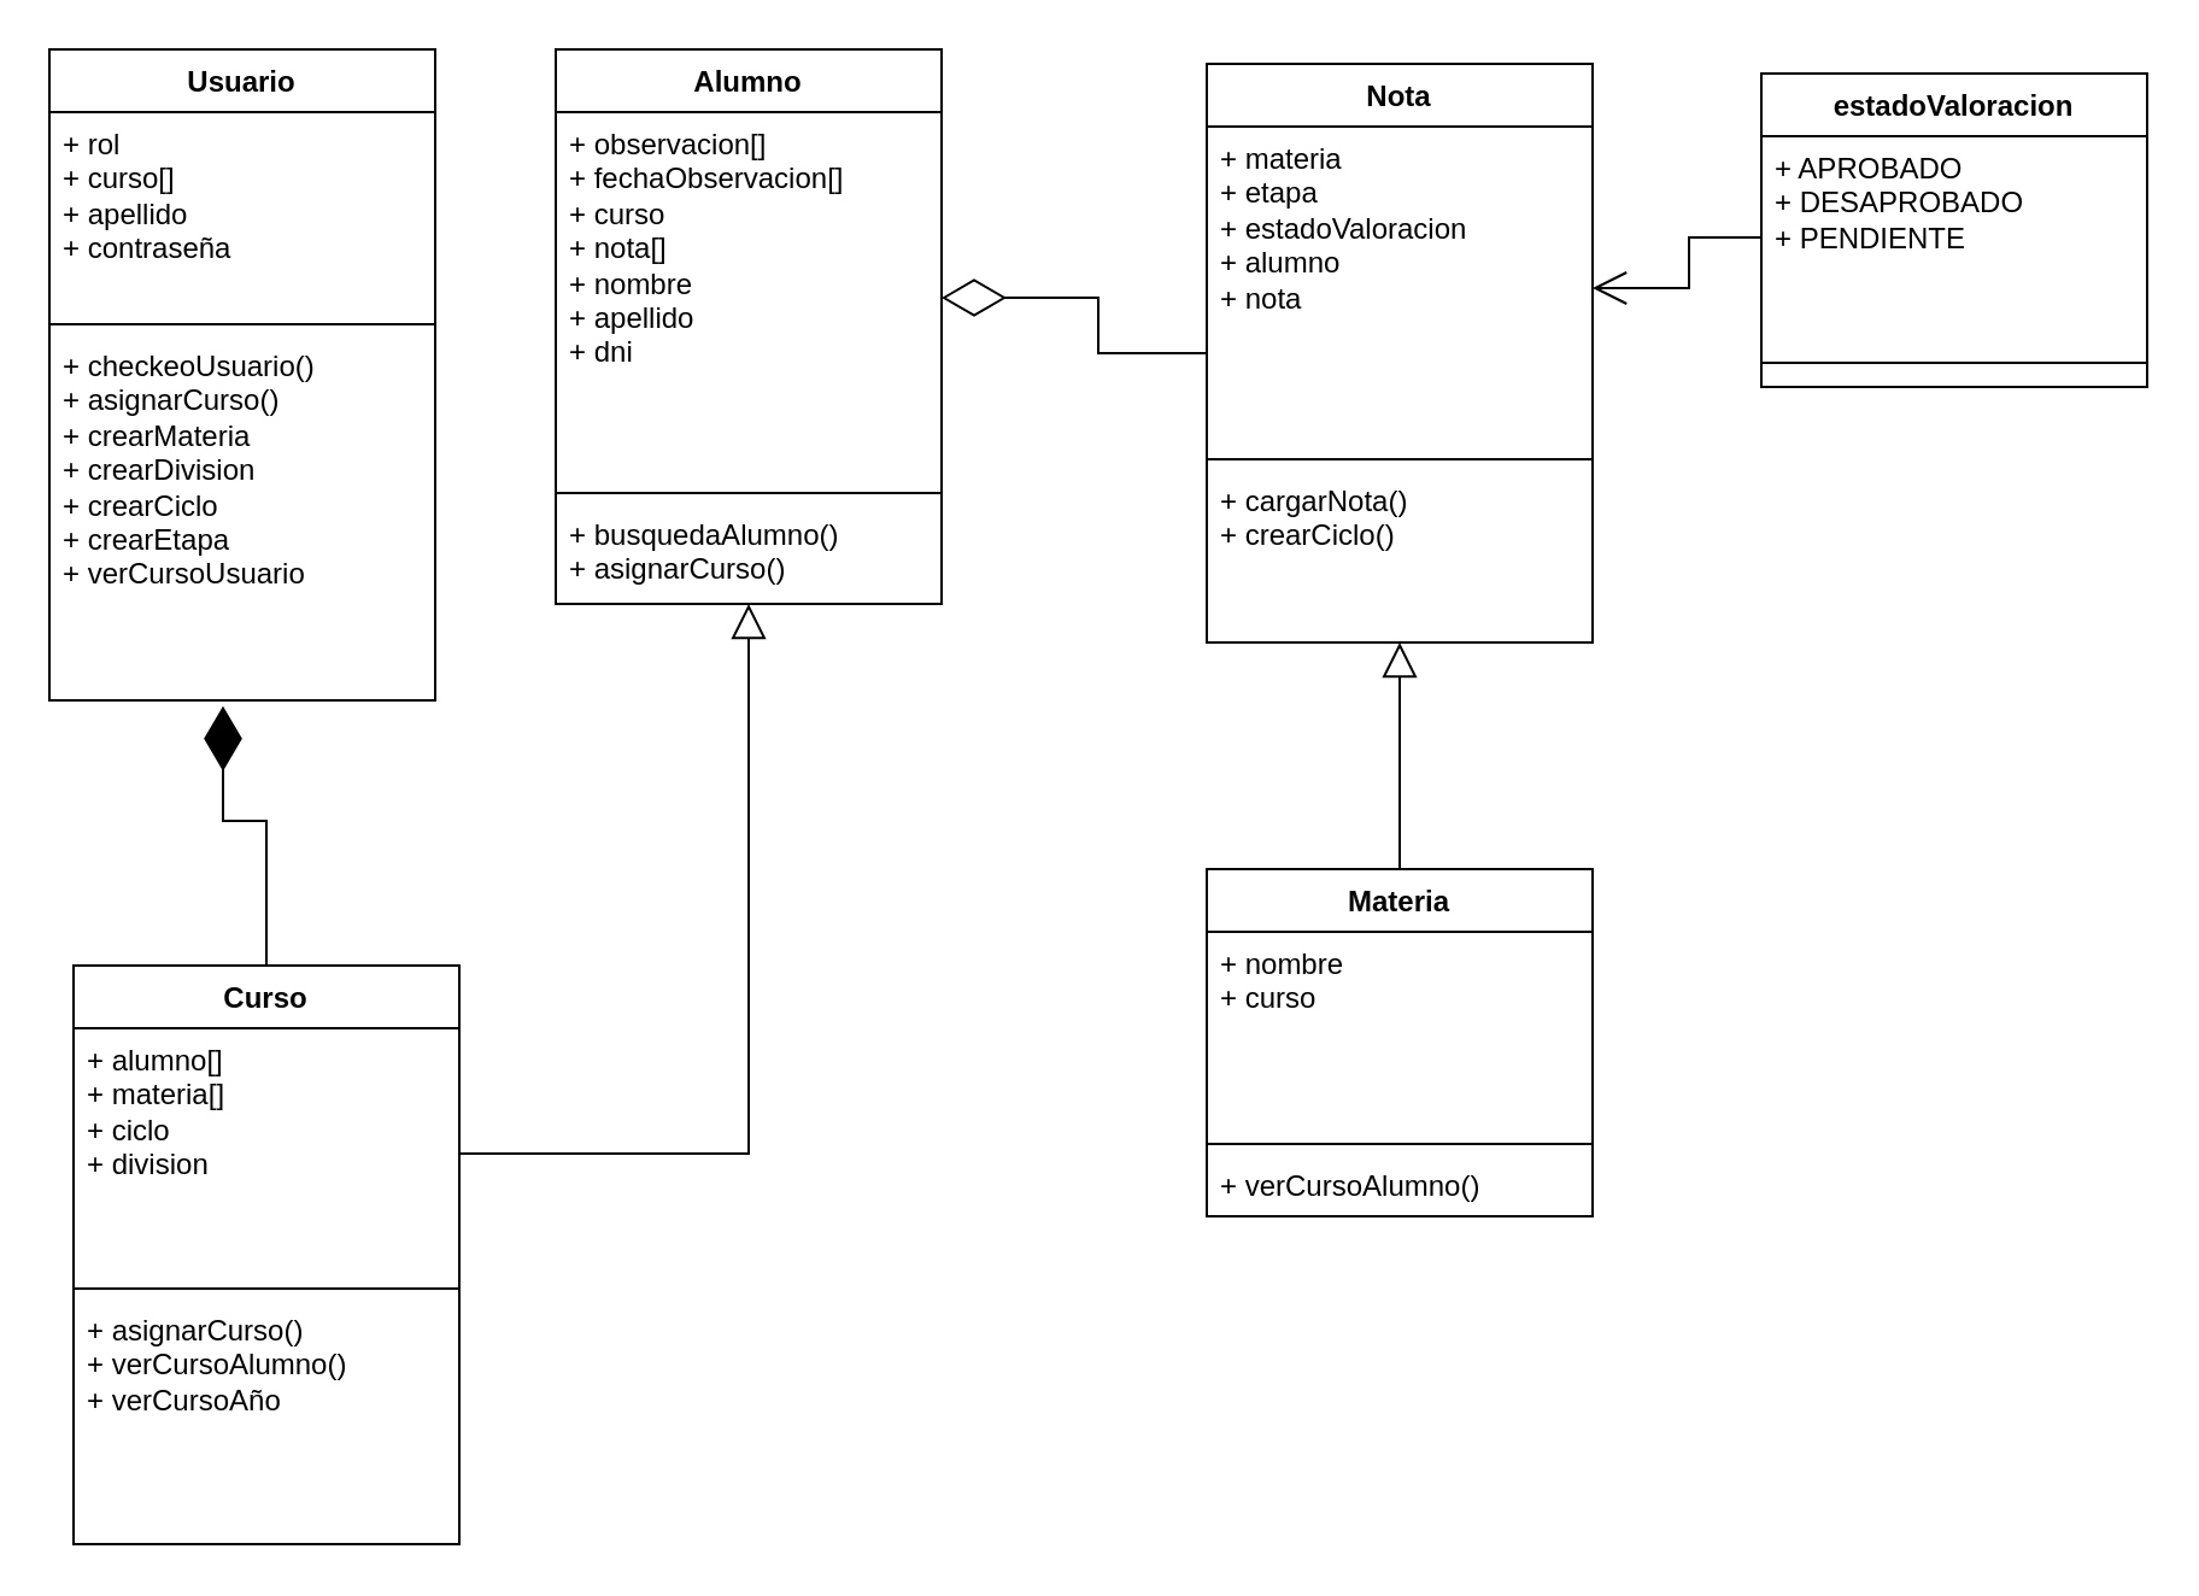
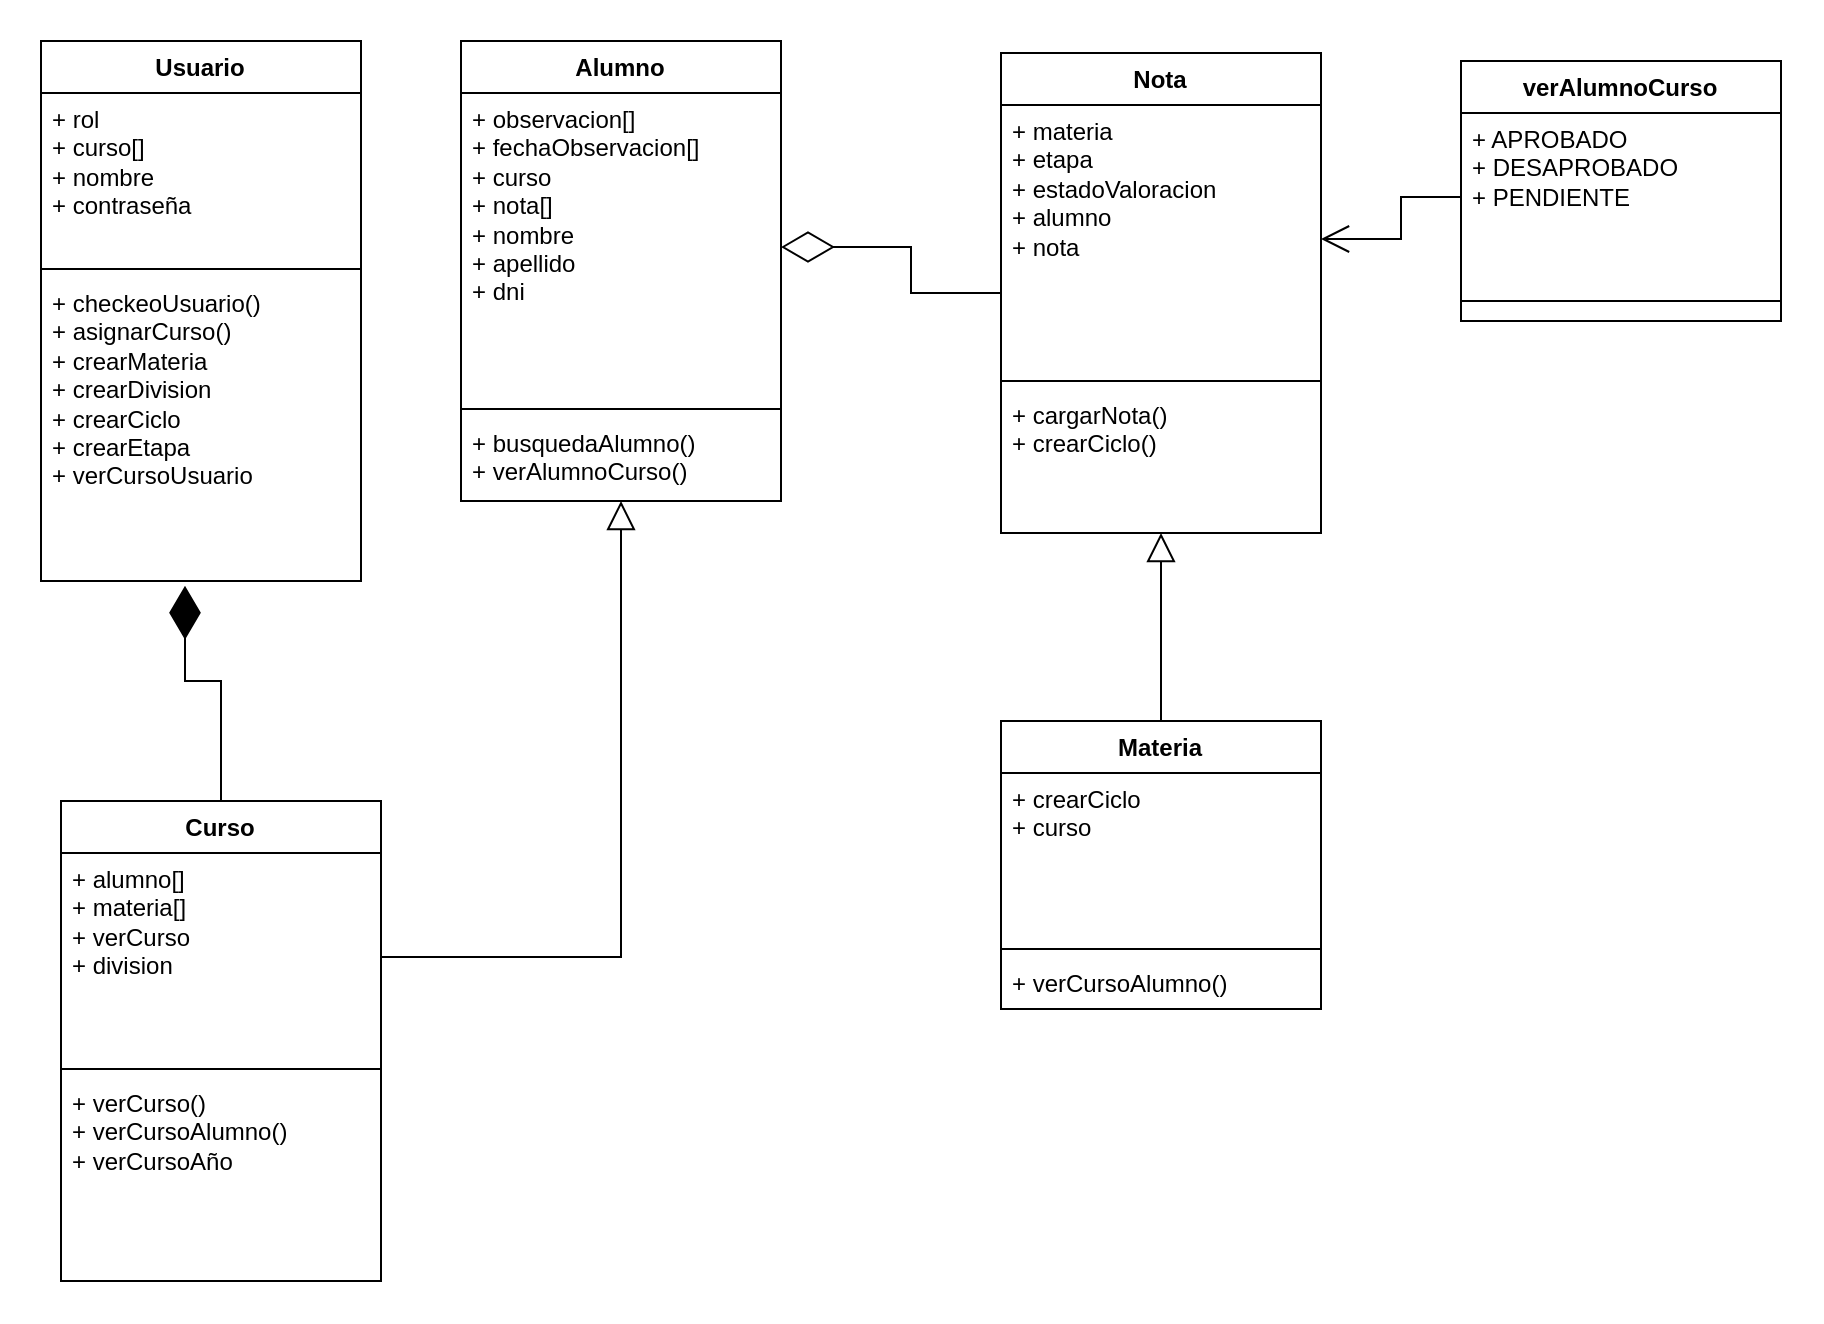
  <mxCell id="0" />
  <mxCell id="1" parent="0" />
  <mxCell id="2" value="" style="edgeStyle=orthogonalEdgeStyle;rounded=0;orthogonalLoop=1;jettySize=auto;html=1;endArrow=diamondThin;endFill=0;endSize=24;" edge="1" parent="1" source="3" target="8"><mxGeometry relative="1" as="geometry" /></mxCell>
  <mxCell id="3" value="Nota&lt;br&gt;" style="swimlane;fontStyle=1;align=center;verticalAlign=top;childLayout=stackLayout;horizontal=1;startSize=26;horizontalStack=0;resizeParent=1;resizeParentMax=0;resizeLast=0;collapsible=1;marginBottom=0;whiteSpace=wrap;html=1;" vertex="1" parent="1"><mxGeometry x="500" y="26" width="160" height="240" as="geometry" /></mxCell>
  <mxCell id="4" value="+ materia&lt;br&gt;+ etapa&lt;br&gt;+ estadoValoracion&lt;br&gt;+ alumno&lt;br&gt;+ nota" style="text;strokeColor=none;fillColor=none;align=left;verticalAlign=top;spacingLeft=4;spacingRight=4;overflow=hidden;rotatable=0;points=[[0,0.5],[1,0.5]];portConstraint=eastwest;whiteSpace=wrap;html=1;" vertex="1" parent="3"><mxGeometry y="26" width="160" height="134" as="geometry" /></mxCell>
  <mxCell id="5" value="" style="line;strokeWidth=1;fillColor=none;align=left;verticalAlign=middle;spacingTop=-1;spacingLeft=3;spacingRight=3;rotatable=0;labelPosition=right;points=[];portConstraint=eastwest;strokeColor=inherit;" vertex="1" parent="3"><mxGeometry y="160" width="160" height="8" as="geometry" /></mxCell>
  <mxCell id="6" value="+ cargarNota()&lt;br&gt;+ crearCiclo()" style="text;strokeColor=none;fillColor=none;align=left;verticalAlign=top;spacingLeft=4;spacingRight=4;overflow=hidden;rotatable=0;points=[[0,0.5],[1,0.5]];portConstraint=eastwest;whiteSpace=wrap;html=1;" vertex="1" parent="3"><mxGeometry y="168" width="160" height="72" as="geometry" /></mxCell>
  <mxCell id="7" value="Alumno" style="swimlane;fontStyle=1;align=center;verticalAlign=top;childLayout=stackLayout;horizontal=1;startSize=26;horizontalStack=0;resizeParent=1;resizeParentMax=0;resizeLast=0;collapsible=1;marginBottom=0;whiteSpace=wrap;html=1;" vertex="1" parent="1"><mxGeometry x="230" y="20" width="160" height="230" as="geometry" /></mxCell>
  <mxCell id="8" value="+ observacion[]&lt;br&gt;+ fechaObservacion[]&lt;br&gt;+ curso&lt;br&gt;+ nota[]&lt;br&gt;+ nombre&lt;br&gt;+ apellido&lt;br&gt;+ dni" style="text;strokeColor=none;fillColor=none;align=left;verticalAlign=top;spacingLeft=4;spacingRight=4;overflow=hidden;rotatable=0;points=[[0,0.5],[1,0.5]];portConstraint=eastwest;whiteSpace=wrap;html=1;" vertex="1" parent="7"><mxGeometry y="26" width="160" height="154" as="geometry" /></mxCell>
  <mxCell id="9" value="" style="line;strokeWidth=1;fillColor=none;align=left;verticalAlign=middle;spacingTop=-1;spacingLeft=3;spacingRight=3;rotatable=0;labelPosition=right;points=[];portConstraint=eastwest;strokeColor=inherit;" vertex="1" parent="7"><mxGeometry y="180" width="160" height="8" as="geometry" /></mxCell>
- <mxCell id="10" value="+ busquedaAlumno()&lt;br&gt;+ asignarCurso()" style="text;strokeColor=none;fillColor=none;align=left;verticalAlign=top;spacingLeft=4;spacingRight=4;overflow=hidden;rotatable=0;points=[[0,0.5],[1,0.5]];portConstraint=eastwest;whiteSpace=wrap;html=1;" vertex="1" parent="7"><mxGeometry y="188" width="160" height="42" as="geometry" /></mxCell>
+ <mxCell id="10" value="+ busquedaAlumno()&lt;br&gt;+ verAlumnoCurso()" style="text;strokeColor=none;fillColor=none;align=left;verticalAlign=top;spacingLeft=4;spacingRight=4;overflow=hidden;rotatable=0;points=[[0,0.5],[1,0.5]];portConstraint=eastwest;whiteSpace=wrap;html=1;" vertex="1" parent="7"><mxGeometry y="188" width="160" height="42" as="geometry" /></mxCell>
  <mxCell id="11" value="Curso" style="swimlane;fontStyle=1;align=center;verticalAlign=top;childLayout=stackLayout;horizontal=1;startSize=26;horizontalStack=0;resizeParent=1;resizeParentMax=0;resizeLast=0;collapsible=1;marginBottom=0;whiteSpace=wrap;html=1;" vertex="1" parent="1"><mxGeometry x="30" y="400" width="160" height="240" as="geometry" /></mxCell>
- <mxCell id="12" value="+ alumno[]&lt;br&gt;+ materia[]&lt;br&gt;+ ciclo&lt;br&gt;+ division" style="text;strokeColor=none;fillColor=none;align=left;verticalAlign=top;spacingLeft=4;spacingRight=4;overflow=hidden;rotatable=0;points=[[0,0.5],[1,0.5]];portConstraint=eastwest;whiteSpace=wrap;html=1;" vertex="1" parent="11"><mxGeometry y="26" width="160" height="104" as="geometry" /></mxCell>
+ <mxCell id="12" value="+ alumno[]&lt;br&gt;+ materia[]&lt;br&gt;+ verCurso&lt;br&gt;+ division" style="text;strokeColor=none;fillColor=none;align=left;verticalAlign=top;spacingLeft=4;spacingRight=4;overflow=hidden;rotatable=0;points=[[0,0.5],[1,0.5]];portConstraint=eastwest;whiteSpace=wrap;html=1;" vertex="1" parent="11"><mxGeometry y="26" width="160" height="104" as="geometry" /></mxCell>
  <mxCell id="13" value="" style="line;strokeWidth=1;fillColor=none;align=left;verticalAlign=middle;spacingTop=-1;spacingLeft=3;spacingRight=3;rotatable=0;labelPosition=right;points=[];portConstraint=eastwest;strokeColor=inherit;" vertex="1" parent="11"><mxGeometry y="130" width="160" height="8" as="geometry" /></mxCell>
- <mxCell id="14" value="+ asignarCurso()&lt;br&gt;+ verCursoAlumno()&lt;br&gt;+ verCursoAño&lt;br&gt;" style="text;strokeColor=none;fillColor=none;align=left;verticalAlign=top;spacingLeft=4;spacingRight=4;overflow=hidden;rotatable=0;points=[[0,0.5],[1,0.5]];portConstraint=eastwest;whiteSpace=wrap;html=1;" vertex="1" parent="11"><mxGeometry y="138" width="160" height="102" as="geometry" /></mxCell>
+ <mxCell id="14" value="+ verCurso()&lt;br&gt;+ verCursoAlumno()&lt;br&gt;+ verCursoAño&lt;br&gt;" style="text;strokeColor=none;fillColor=none;align=left;verticalAlign=top;spacingLeft=4;spacingRight=4;overflow=hidden;rotatable=0;points=[[0,0.5],[1,0.5]];portConstraint=eastwest;whiteSpace=wrap;html=1;" vertex="1" parent="11"><mxGeometry y="138" width="160" height="102" as="geometry" /></mxCell>
  <mxCell id="15" value="Usuario" style="swimlane;fontStyle=1;align=center;verticalAlign=top;childLayout=stackLayout;horizontal=1;startSize=26;horizontalStack=0;resizeParent=1;resizeParentMax=0;resizeLast=0;collapsible=1;marginBottom=0;whiteSpace=wrap;html=1;" vertex="1" parent="1"><mxGeometry x="20" y="20" width="160" height="270" as="geometry" /></mxCell>
- <mxCell id="16" value="+ rol&lt;br&gt;+ curso[]&lt;br&gt;+ apellido&lt;br&gt;+ contraseña" style="text;strokeColor=none;fillColor=none;align=left;verticalAlign=top;spacingLeft=4;spacingRight=4;overflow=hidden;rotatable=0;points=[[0,0.5],[1,0.5]];portConstraint=eastwest;whiteSpace=wrap;html=1;" vertex="1" parent="15"><mxGeometry y="26" width="160" height="84" as="geometry" /></mxCell>
+ <mxCell id="16" value="+ rol&lt;br&gt;+ curso[]&lt;br&gt;+ nombre&lt;br&gt;+ contraseña" style="text;strokeColor=none;fillColor=none;align=left;verticalAlign=top;spacingLeft=4;spacingRight=4;overflow=hidden;rotatable=0;points=[[0,0.5],[1,0.5]];portConstraint=eastwest;whiteSpace=wrap;html=1;" vertex="1" parent="15"><mxGeometry y="26" width="160" height="84" as="geometry" /></mxCell>
  <mxCell id="17" value="" style="line;strokeWidth=1;fillColor=none;align=left;verticalAlign=middle;spacingTop=-1;spacingLeft=3;spacingRight=3;rotatable=0;labelPosition=right;points=[];portConstraint=eastwest;strokeColor=inherit;" vertex="1" parent="15"><mxGeometry y="110" width="160" height="8" as="geometry" /></mxCell>
  <mxCell id="18" value="+ checkeoUsuario()&lt;br&gt;+ asignarCurso()&lt;br&gt;+ crearMateria&lt;br&gt;+ crearDivision&lt;br&gt;+ crearCiclo&lt;br&gt;+ crearEtapa&lt;br&gt;+ verCursoUsuario&lt;br&gt;" style="text;strokeColor=none;fillColor=none;align=left;verticalAlign=top;spacingLeft=4;spacingRight=4;overflow=hidden;rotatable=0;points=[[0,0.5],[1,0.5]];portConstraint=eastwest;whiteSpace=wrap;html=1;" vertex="1" parent="15"><mxGeometry y="118" width="160" height="152" as="geometry" /></mxCell>
  <mxCell id="19" value="" style="edgeStyle=orthogonalEdgeStyle;rounded=0;orthogonalLoop=1;jettySize=auto;html=1;endArrow=block;endFill=0;endSize=12;" edge="1" parent="1" source="20" target="3"><mxGeometry relative="1" as="geometry" /></mxCell>
  <mxCell id="20" value="Materia" style="swimlane;fontStyle=1;align=center;verticalAlign=top;childLayout=stackLayout;horizontal=1;startSize=26;horizontalStack=0;resizeParent=1;resizeParentMax=0;resizeLast=0;collapsible=1;marginBottom=0;whiteSpace=wrap;html=1;" vertex="1" parent="1"><mxGeometry x="500" y="360" width="160" height="144" as="geometry" /></mxCell>
- <mxCell id="21" value="+ nombre&lt;br&gt;+ curso&lt;br&gt;" style="text;strokeColor=none;fillColor=none;align=left;verticalAlign=top;spacingLeft=4;spacingRight=4;overflow=hidden;rotatable=0;points=[[0,0.5],[1,0.5]];portConstraint=eastwest;whiteSpace=wrap;html=1;" vertex="1" parent="20"><mxGeometry y="26" width="160" height="84" as="geometry" /></mxCell>
+ <mxCell id="21" value="+ crearCiclo&lt;br&gt;+ curso&lt;br&gt;" style="text;strokeColor=none;fillColor=none;align=left;verticalAlign=top;spacingLeft=4;spacingRight=4;overflow=hidden;rotatable=0;points=[[0,0.5],[1,0.5]];portConstraint=eastwest;whiteSpace=wrap;html=1;" vertex="1" parent="20"><mxGeometry y="26" width="160" height="84" as="geometry" /></mxCell>
  <mxCell id="22" value="" style="line;strokeWidth=1;fillColor=none;align=left;verticalAlign=middle;spacingTop=-1;spacingLeft=3;spacingRight=3;rotatable=0;labelPosition=right;points=[];portConstraint=eastwest;strokeColor=inherit;" vertex="1" parent="20"><mxGeometry y="110" width="160" height="8" as="geometry" /></mxCell>
  <mxCell id="23" value="+ verCursoAlumno()" style="text;strokeColor=none;fillColor=none;align=left;verticalAlign=top;spacingLeft=4;spacingRight=4;overflow=hidden;rotatable=0;points=[[0,0.5],[1,0.5]];portConstraint=eastwest;whiteSpace=wrap;html=1;" vertex="1" parent="20"><mxGeometry y="118" width="160" height="26" as="geometry" /></mxCell>
  <mxCell id="24" value="" style="endArrow=diamondThin;endFill=1;endSize=24;html=1;rounded=0;edgeStyle=orthogonalEdgeStyle;exitX=0.5;exitY=0;exitDx=0;exitDy=0;entryX=0.45;entryY=1.016;entryDx=0;entryDy=0;entryPerimeter=0;" edge="1" parent="1" source="11" target="18"><mxGeometry width="160" relative="1" as="geometry"><mxPoint x="65" y="426.94" as="sourcePoint" /><mxPoint x="74" y="300.028" as="targetPoint" /><Array as="points"><mxPoint x="110" y="340" /><mxPoint x="92" y="340" /></Array></mxGeometry></mxCell>
  <mxCell id="25" style="edgeStyle=orthogonalEdgeStyle;rounded=0;orthogonalLoop=1;jettySize=auto;html=1;endArrow=block;endFill=0;strokeWidth=1;endSize=12;" edge="1" parent="1" source="12" target="7"><mxGeometry relative="1" as="geometry" /></mxCell>
- <mxCell id="26" value="estadoValoracion" style="swimlane;fontStyle=1;align=center;verticalAlign=top;childLayout=stackLayout;horizontal=1;startSize=26;horizontalStack=0;resizeParent=1;resizeParentMax=0;resizeLast=0;collapsible=1;marginBottom=0;whiteSpace=wrap;html=1;" vertex="1" parent="1"><mxGeometry x="730" y="30" width="160" height="130" as="geometry" /></mxCell>
+ <mxCell id="26" value="verAlumnoCurso" style="swimlane;fontStyle=1;align=center;verticalAlign=top;childLayout=stackLayout;horizontal=1;startSize=26;horizontalStack=0;resizeParent=1;resizeParentMax=0;resizeLast=0;collapsible=1;marginBottom=0;whiteSpace=wrap;html=1;" vertex="1" parent="1"><mxGeometry x="730" y="30" width="160" height="130" as="geometry" /></mxCell>
  <mxCell id="27" value="+ APROBADO&lt;br&gt;+ DESAPROBADO&lt;br&gt;+ PENDIENTE&lt;br&gt;" style="text;strokeColor=none;fillColor=none;align=left;verticalAlign=top;spacingLeft=4;spacingRight=4;overflow=hidden;rotatable=0;points=[[0,0.5],[1,0.5]];portConstraint=eastwest;whiteSpace=wrap;html=1;" vertex="1" parent="26"><mxGeometry y="26" width="160" height="84" as="geometry" /></mxCell>
  <mxCell id="28" value="" style="line;strokeWidth=1;fillColor=none;align=left;verticalAlign=middle;spacingTop=-1;spacingLeft=3;spacingRight=3;rotatable=0;labelPosition=right;points=[];portConstraint=eastwest;strokeColor=inherit;" vertex="1" parent="26"><mxGeometry y="110" width="160" height="20" as="geometry" /></mxCell>
  <mxCell id="29" value="" style="edgeStyle=orthogonalEdgeStyle;rounded=0;orthogonalLoop=1;jettySize=auto;html=1;endArrow=open;endFill=0;endSize=12;entryX=1;entryY=0.5;entryDx=0;entryDy=0;exitX=0;exitY=0.5;exitDx=0;exitDy=0;" edge="1" parent="1" source="27" target="4"><mxGeometry relative="1" as="geometry"><mxPoint x="700" y="340" as="sourcePoint" /><mxPoint x="700" y="200" as="targetPoint" /></mxGeometry></mxCell>
